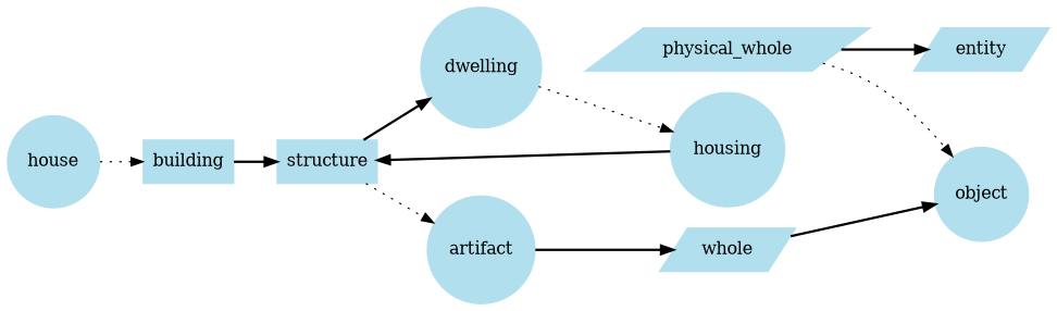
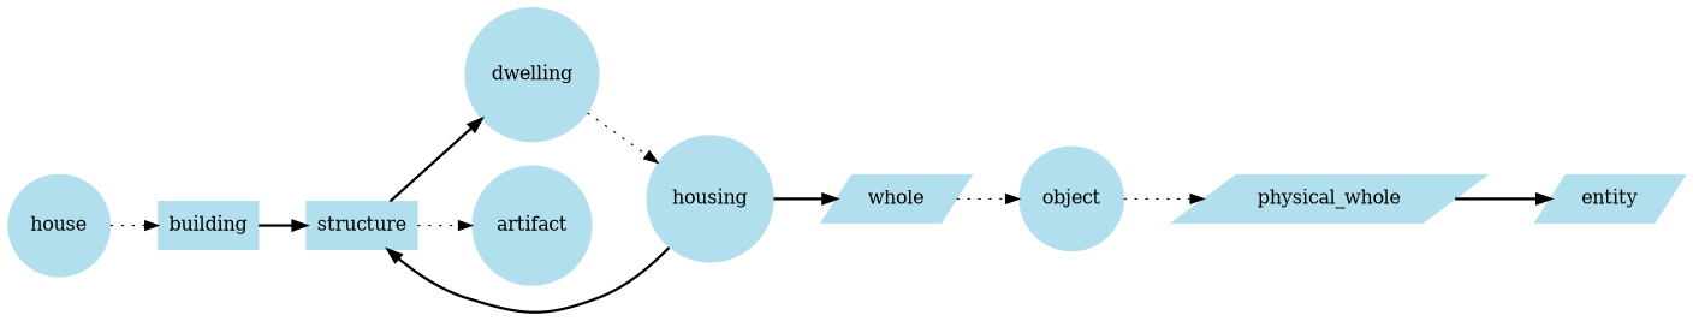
  digraph {
    rankdir=LR
    node [color=lightblue2 shape=circle style=filled]
    edge [style=bold]
    building [shape=box]
    house
    structure [shape=box]
    dwelling
    housing
    artifact
    whole [shape=parallelogram]
    object
    n9 [label=physical_whole shape=parallelogram]
    entity [shape=parallelogram]
    building -> structure
    house -> building [style=dotted]
    structure -> dwelling
    structure -> artifact [style=dotted]
    dwelling -> housing [style=dotted]
    housing -> structure
-   artifact -> whole
-   whole -> object
-   n9 -> object [style=dotted]
+   housing -> whole
+   whole -> object [style=dotted]
+   object -> n9 [style=dotted]
    n9 -> entity
  }
